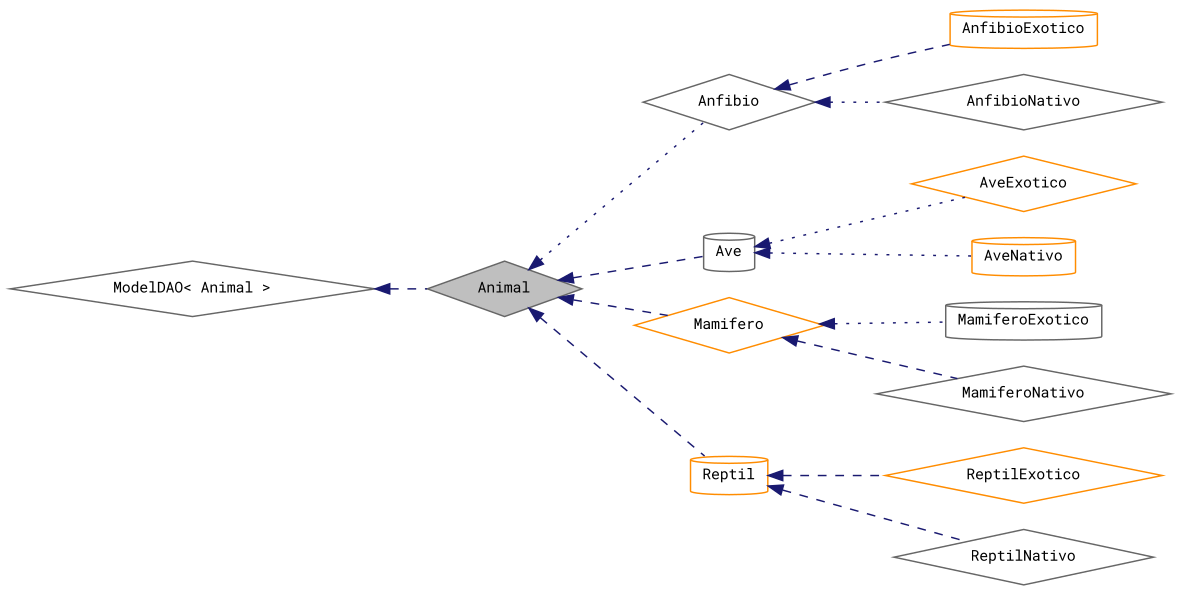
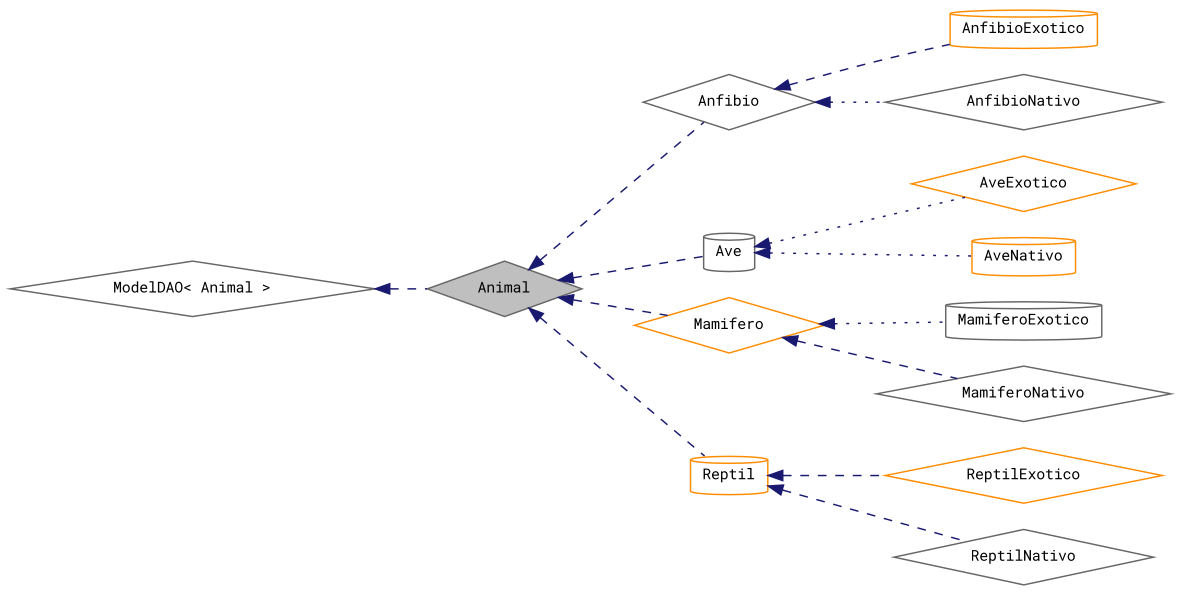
  digraph {
    fontname="Roboto Mono"
    rankdir=LR
    node [color=gray40 fillcolor=white fontname="Roboto Mono" fontsize=10 shape=diamond style=filled]
    edge [color=midnightblue dir=back fontname="Roboto Mono" fontsize=10 labelfontname=Helvetica labelfontsize=10 style=dashed]
    n1 [fillcolor=grey75 fontcolor=black height=0.2 label=Animal width=0.4]
    n2 [height=0.2 label=Anfibio width=0.4]
    n3 [height=0.2 label=Ave shape=cylinder width=0.4]
    n4 [color=darkorange height=0.2 label=Mamifero width=0.4]
    n5 [color=darkorange height=0.2 label=Reptil shape=cylinder width=0.4]
    n6 [color=darkorange height=0.2 label=AnfibioExotico shape=cylinder width=0.4]
    n7 [height=0.2 label=AnfibioNativo width=0.4]
    n8 [color=darkorange height=0.2 label=AveExotico width=0.4]
    n9 [color=darkorange height=0.2 label=AveNativo shape=cylinder width=0.4]
    n10 [height=0.2 label=MamiferoExotico shape=cylinder width=0.4]
    n11 [height=0.2 label=MamiferoNativo width=0.4]
    n12 [color=darkorange height=0.2 label=ReptilExotico width=0.4]
    n13 [height=0.2 label=ReptilNativo width=0.4]
    n14 [height=0.2 label="ModelDAO\< Animal \>" width=0.4]
-   n1 -> n2 [style=dotted]
+   n1 -> n2
    n1 -> n3
    n1 -> n4
    n1 -> n5
    n2 -> n6
    n2 -> n7 [style=dotted]
    n3 -> n8 [style=dotted]
    n3 -> n9 [style=dotted]
    n4 -> n10 [style=dotted]
    n4 -> n11
    n5 -> n12
    n5 -> n13
    n14 -> n1
  }
